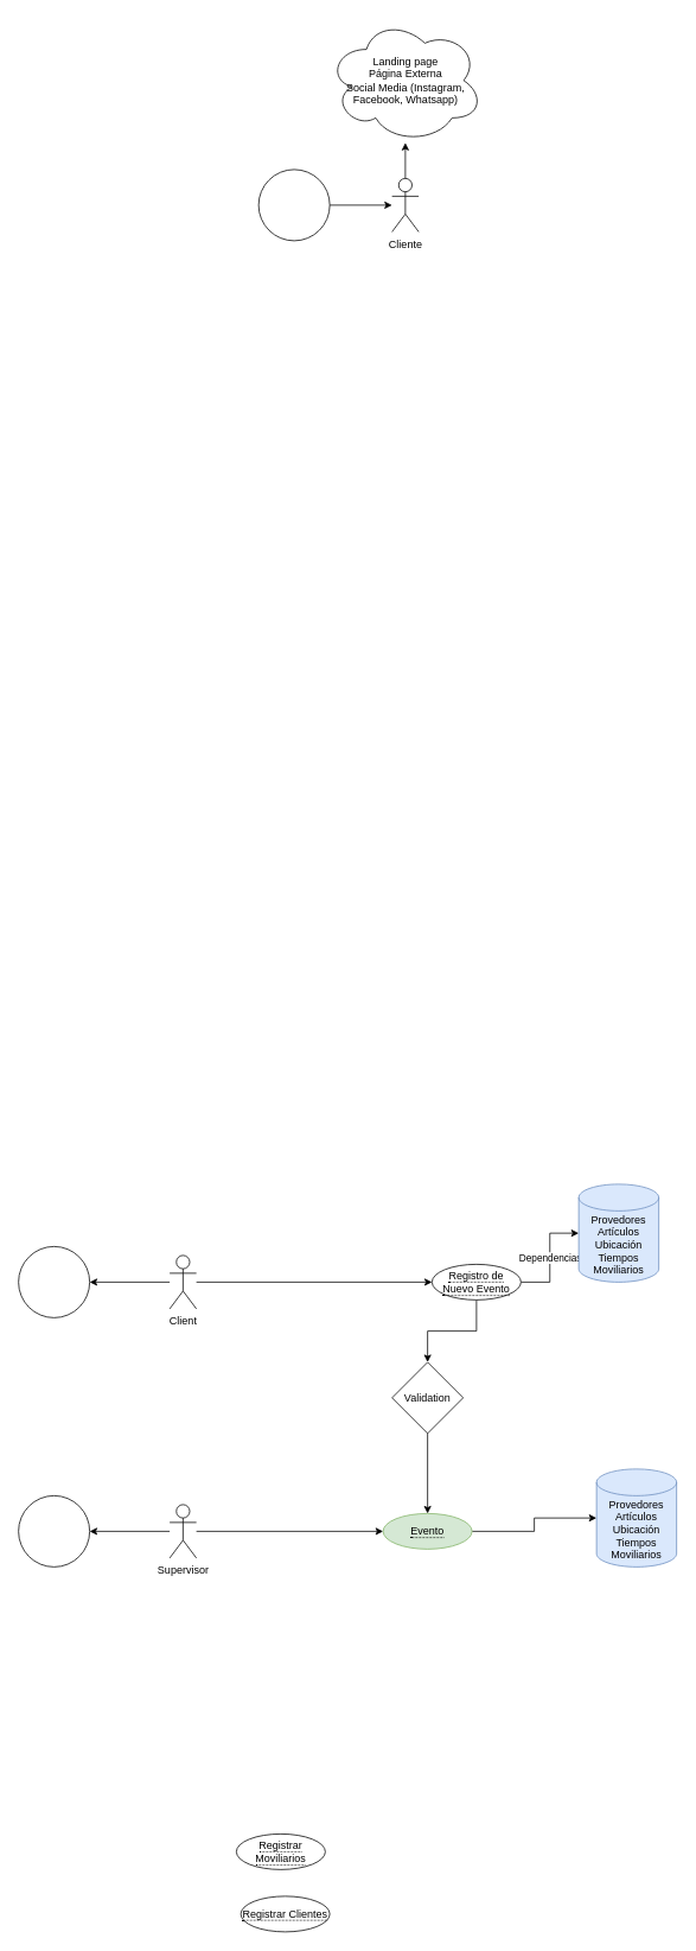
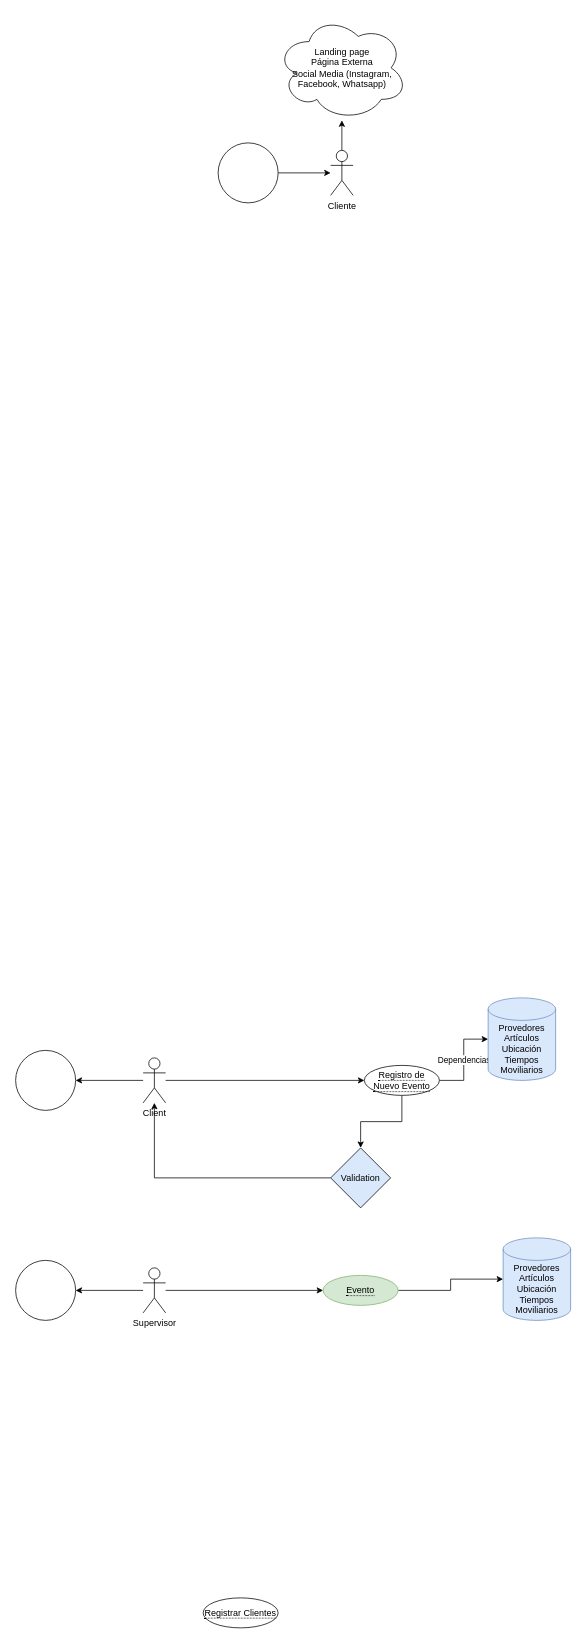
  <mxCell id="0" />
  <mxCell id="1" parent="0" />
  <mxCell id="2" style="edgeStyle=orthogonalEdgeStyle;rounded=0;orthogonalLoop=1;jettySize=auto;html=1;" edge="1" parent="1" source="7" target="21"><mxGeometry relative="1" as="geometry" /></mxCell>
  <mxCell id="3" style="edgeStyle=orthogonalEdgeStyle;rounded=0;orthogonalLoop=1;jettySize=auto;html=1;" edge="1" parent="1" source="5" target="10"><mxGeometry relative="1" as="geometry"><mxPoint x="455" y="340" as="targetPoint" /></mxGeometry></mxCell>
  <mxCell id="4" value="" style="edgeStyle=orthogonalEdgeStyle;rounded=0;orthogonalLoop=1;jettySize=auto;html=1;" edge="1" parent="1" source="7" target="22"><mxGeometry relative="1" as="geometry" /></mxCell>
  <mxCell id="5" value="Cliente" style="shape=umlActor;verticalLabelPosition=bottom;verticalAlign=top;html=1;outlineConnect=0;" vertex="1" parent="1"><mxGeometry x="440" y="200" width="30" height="60" as="geometry" /></mxCell>
  <mxCell id="6" style="edgeStyle=orthogonalEdgeStyle;rounded=0;orthogonalLoop=1;jettySize=auto;html=1;" edge="1" parent="1" source="8" target="5"><mxGeometry relative="1" as="geometry" /></mxCell>
  <mxCell id="7" value="Supervisor" style="shape=umlActor;verticalLabelPosition=bottom;verticalAlign=top;html=1;outlineConnect=0;" vertex="1" parent="1"><mxGeometry x="190" y="1690" width="30" height="60" as="geometry" /></mxCell>
  <mxCell id="8" value="" style="ellipse;whiteSpace=wrap;html=1;aspect=fixed;" vertex="1" parent="1"><mxGeometry x="290" y="190" width="80" height="80" as="geometry" /></mxCell>
  <mxCell id="9" style="edgeStyle=orthogonalEdgeStyle;rounded=0;orthogonalLoop=1;jettySize=auto;html=1;entryX=0;entryY=0.5;entryDx=0;entryDy=0;" edge="1" parent="1" source="12" target="15"><mxGeometry relative="1" as="geometry" /></mxCell>
  <mxCell id="10" value="Landing page&lt;br&gt;Página Externa&lt;br&gt;Social Media (Instagram, Facebook, Whatsapp)" style="ellipse;shape=cloud;whiteSpace=wrap;html=1;" vertex="1" parent="1"><mxGeometry x="367.5" y="20" width="175" height="140" as="geometry" /></mxCell>
  <mxCell id="11" style="edgeStyle=orthogonalEdgeStyle;rounded=0;orthogonalLoop=1;jettySize=auto;html=1;" edge="1" parent="1" source="12" target="19"><mxGeometry relative="1" as="geometry"><mxPoint y="1440" as="targetPoint" x="130" /></mxGeometry></mxCell>
  <mxCell id="12" value="Client" style="shape=umlActor;verticalLabelPosition=bottom;verticalAlign=top;html=1;outlineConnect=0;" vertex="1" parent="1"><mxGeometry x="190" y="1410" width="30" height="60" as="geometry" /></mxCell>
  <mxCell id="13" value="Dependencias" style="edgeStyle=orthogonalEdgeStyle;rounded=0;orthogonalLoop=1;jettySize=auto;html=1;" edge="1" parent="1" source="15" target="16"><mxGeometry relative="1" as="geometry" /></mxCell>
  <mxCell id="14" style="edgeStyle=orthogonalEdgeStyle;rounded=0;orthogonalLoop=1;jettySize=auto;html=1;" edge="1" parent="1" source="15" target="18"><mxGeometry relative="1" as="geometry" /></mxCell>
  <mxCell id="15" value="&lt;span style=&quot;border-bottom: 1px dotted&quot;&gt;Registro de Nuevo Evento&lt;br&gt;&lt;/span&gt;" style="ellipse;whiteSpace=wrap;html=1;align=center;" vertex="1" parent="1"><mxGeometry x="485" y="1420" width="100" height="40" as="geometry" /></mxCell>
  <mxCell id="16" value="Provedores&lt;br&gt;Artículos&lt;br&gt;Ubicación&lt;br&gt;Tiempos&lt;br&gt;Moviliarios" style="shape=cylinder3;whiteSpace=wrap;html=1;boundedLbl=1;backgroundOutline=1;size=15;fillColor=#dae8fc;strokeColor=#6c8ebf;" vertex="1" parent="1"><mxGeometry x="650" y="1330" width="90" height="110" as="geometry" /></mxCell>
- <mxCell id="17" style="edgeStyle=orthogonalEdgeStyle;rounded=0;orthogonalLoop=1;jettySize=auto;html=1;" edge="1" parent="1" source="18" target="21"><mxGeometry relative="1" as="geometry" /></mxCell>
- <mxCell id="18" value="Validation" style="rhombus;whiteSpace=wrap;html=1;" vertex="1" parent="1"><mxGeometry x="440" y="1530" width="80" height="80" as="geometry" /></mxCell>
+ <mxCell id="17" style="edgeStyle=orthogonalEdgeStyle;rounded=0;orthogonalLoop=1;jettySize=auto;html=1;" edge="1" parent="1" source="18" target="12"><mxGeometry relative="1" as="geometry" /></mxCell>
+ <mxCell id="18" value="Validation" style="rhombus;whiteSpace=wrap;html=1;fillColor=#dae8fc;" vertex="1" parent="1"><mxGeometry x="440" y="1530" width="80" height="80" as="geometry" /></mxCell>
  <mxCell id="19" value="" style="ellipse;whiteSpace=wrap;html=1;aspect=fixed;" vertex="1" parent="1"><mxGeometry x="20" y="1400" width="80" height="80" as="geometry" /></mxCell>
  <mxCell id="20" style="edgeStyle=orthogonalEdgeStyle;rounded=0;orthogonalLoop=1;jettySize=auto;html=1;" edge="1" parent="1" source="21" target="23"><mxGeometry relative="1" as="geometry" /></mxCell>
  <mxCell id="21" value="&lt;span style=&quot;border-bottom: 1px dotted&quot;&gt;Evento&lt;/span&gt;" style="ellipse;whiteSpace=wrap;html=1;align=center;fillColor=#d5e8d4;strokeColor=#82b366;" vertex="1" parent="1"><mxGeometry x="430" y="1700" width="100" height="40" as="geometry" /></mxCell>
  <mxCell id="22" value="" style="ellipse;whiteSpace=wrap;html=1;verticalAlign=top;" vertex="1" parent="1"><mxGeometry x="20" y="1680" width="80" height="80" as="geometry" /></mxCell>
  <mxCell id="23" value="Provedores&lt;br&gt;Artículos&lt;br&gt;Ubicación&lt;br&gt;Tiempos&lt;br&gt;Moviliarios" style="shape=cylinder3;whiteSpace=wrap;html=1;boundedLbl=1;backgroundOutline=1;size=15;fillColor=#dae8fc;strokeColor=#6c8ebf;" vertex="1" parent="1"><mxGeometry x="670" y="1650" width="90" height="110" as="geometry" /></mxCell>
- <mxCell id="24" value="&lt;span style=&quot;border-bottom: 1px dotted&quot;&gt;Registrar Moviliarios&lt;/span&gt;" style="ellipse;whiteSpace=wrap;html=1;align=center;" vertex="1" parent="1"><mxGeometry x="265" y="2060" width="100" height="40" as="geometry" /></mxCell>
  <mxCell id="25" value="&lt;span style=&quot;border-bottom: 1px dotted&quot;&gt;Registrar Clientes&lt;/span&gt;" style="ellipse;whiteSpace=wrap;html=1;align=center;" vertex="1" parent="1"><mxGeometry x="270" y="2130" width="100" height="40" as="geometry" /></mxCell>
